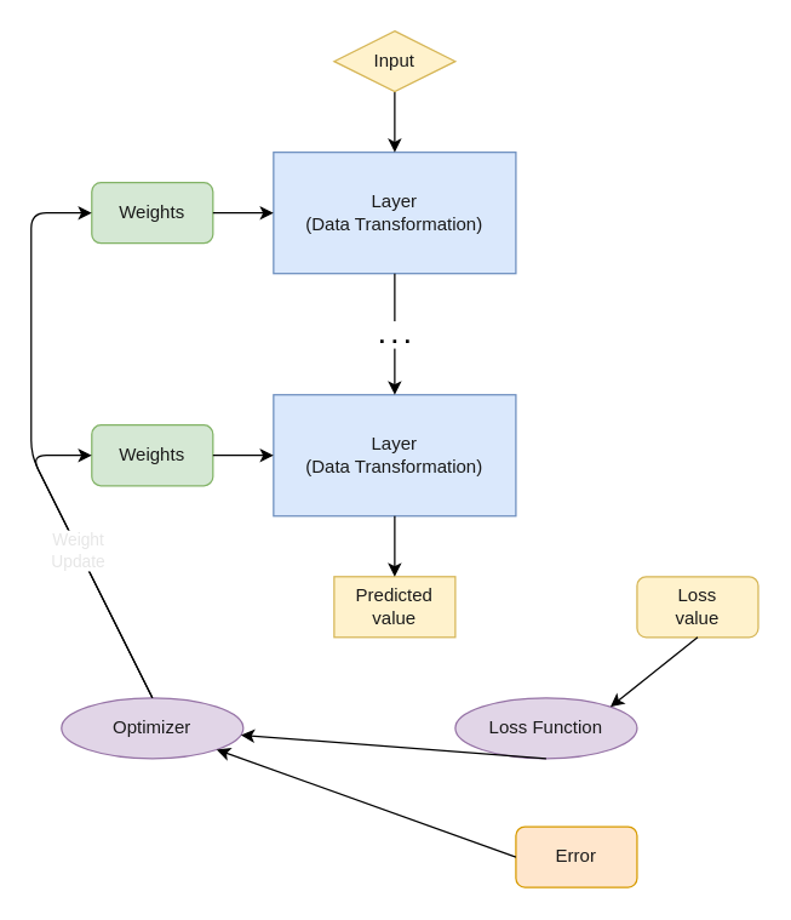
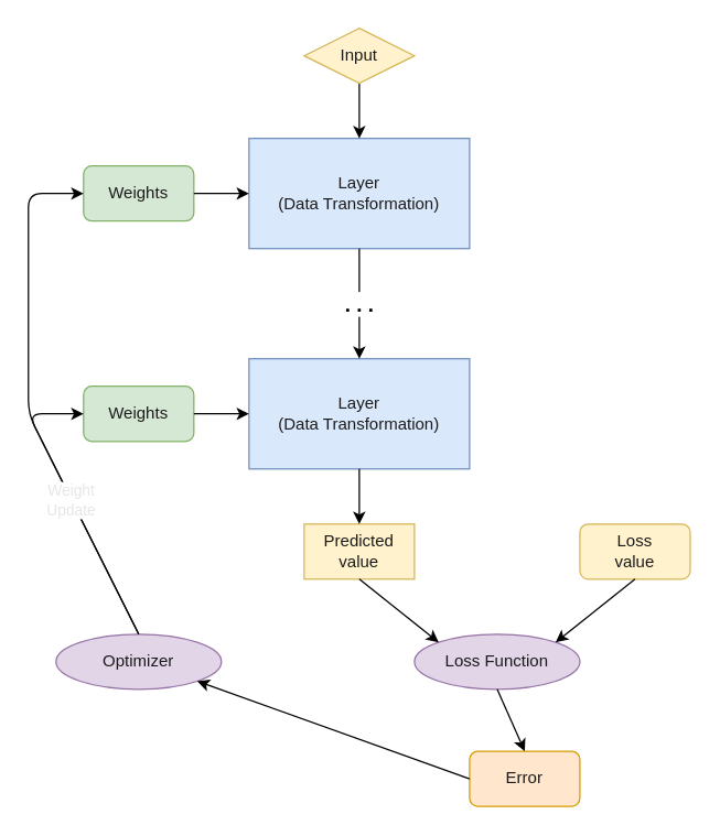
  <mxCell id="0" />
  <mxCell id="1" parent="0" />
  <mxCell id="2" value="Layer&lt;br&gt;(Data Transformation)" style="rounded=0;whiteSpace=wrap;html=1;fillColor=#dae8fc;strokeColor=#6c8ebf;fontColor=#1A1A1A;" vertex="1" parent="1"><mxGeometry x="180" y="100" width="160" height="80" as="geometry" /></mxCell>
  <mxCell id="3" value="" style="endArrow=classic;html=1;exitX=0.5;exitY=1;exitDx=0;exitDy=0;" edge="1" parent="1" source="10" target="2"><mxGeometry width="50" height="50" relative="1" as="geometry"><mxPoint x="239" y="60" as="sourcePoint" /><mxPoint x="340" y="50" as="targetPoint" /></mxGeometry></mxCell>
  <mxCell id="4" value="Layer&lt;br&gt;(Data Transformation)" style="rounded=0;whiteSpace=wrap;html=1;fillColor=#dae8fc;strokeColor=#6c8ebf;fontColor=#1A1A1A;" vertex="1" parent="1"><mxGeometry x="180" y="260" width="160" height="80" as="geometry" /></mxCell>
  <mxCell id="5" value="Weights" style="rounded=1;whiteSpace=wrap;html=1;fillColor=#d5e8d4;strokeColor=#82b366;fontColor=#1A1A1A;" vertex="1" parent="1"><mxGeometry x="60" y="120" width="80" height="40" as="geometry" /></mxCell>
  <mxCell id="6" value="&lt;b&gt;&lt;font style=&quot;font-size: 15px&quot;&gt;. . .&lt;/font&gt;&lt;/b&gt;" style="endArrow=classic;html=1;" edge="1" parent="1" source="2" target="4"><mxGeometry width="50" height="50" relative="1" as="geometry"><mxPoint x="249" y="70" as="sourcePoint" /><mxPoint x="249.5" y="110" as="targetPoint" /></mxGeometry></mxCell>
  <mxCell id="7" value="Weights" style="rounded=1;whiteSpace=wrap;html=1;fillColor=#d5e8d4;strokeColor=#82b366;fontColor=#1A1A1A;" vertex="1" parent="1"><mxGeometry x="60" y="280" width="80" height="40" as="geometry" /></mxCell>
  <mxCell id="8" value="" style="endArrow=classic;html=1;fontColor=#1A1A1A;exitX=1;exitY=0.5;exitDx=0;exitDy=0;entryX=0;entryY=0.5;entryDx=0;entryDy=0;" edge="1" parent="1" source="5" target="2"><mxGeometry width="50" height="50" relative="1" as="geometry"><mxPoint x="120" y="260" as="sourcePoint" /><mxPoint x="170" y="210" as="targetPoint" /></mxGeometry></mxCell>
  <mxCell id="9" value="" style="endArrow=classic;html=1;fontColor=#1A1A1A;exitX=1;exitY=0.5;exitDx=0;exitDy=0;entryX=0;entryY=0.5;entryDx=0;entryDy=0;" edge="1" parent="1" source="7" target="4"><mxGeometry width="50" height="50" relative="1" as="geometry"><mxPoint x="150" y="150" as="sourcePoint" /><mxPoint x="190" y="150" as="targetPoint" /></mxGeometry></mxCell>
  <mxCell id="10" value="Input" style="rhombus;whiteSpace=wrap;html=1;fillColor=#fff2cc;strokeColor=#d6b656;fontColor=#1A1A1A;" vertex="1" parent="1"><mxGeometry x="220" y="20" width="80" height="40" as="geometry" /></mxCell>
  <mxCell id="11" value="Predicted&lt;br&gt;value" style="whiteSpace=wrap;html=1;fillColor=#fff2cc;strokeColor=#d6b656;fontColor=#1A1A1A;rounded=0;" vertex="1" parent="1"><mxGeometry x="220" y="380" width="80" height="40" as="geometry" /></mxCell>
  <mxCell id="12" value="Loss&lt;br&gt;value" style="rounded=1;whiteSpace=wrap;html=1;fillColor=#fff2cc;strokeColor=#d6b656;fontColor=#1A1A1A;" vertex="1" parent="1"><mxGeometry x="420" y="380" width="80" height="40" as="geometry" /></mxCell>
  <mxCell id="13" value="" style="endArrow=classic;html=1;fontColor=#1A1A1A;exitX=0.5;exitY=1;exitDx=0;exitDy=0;entryX=0.5;entryY=0;entryDx=0;entryDy=0;" edge="1" parent="1" source="4" target="11"><mxGeometry width="50" height="50" relative="1" as="geometry"><mxPoint x="370" y="400" as="sourcePoint" /><mxPoint x="420" y="350" as="targetPoint" /></mxGeometry></mxCell>
  <mxCell id="14" value="Loss Function" style="ellipse;whiteSpace=wrap;html=1;fillColor=#e1d5e7;strokeColor=#9673a6;fontColor=#1A1A1A;" vertex="1" parent="1"><mxGeometry x="300" y="460" width="120" height="40" as="geometry" /></mxCell>
  <mxCell id="15" value="Optimizer" style="ellipse;whiteSpace=wrap;html=1;fillColor=#e1d5e7;strokeColor=#9673a6;fontColor=#1A1A1A;" vertex="1" parent="1"><mxGeometry x="40" y="460" width="120" height="40" as="geometry" /></mxCell>
+ <mxCell id="16" value="" style="endArrow=classic;html=1;fontColor=#1A1A1A;exitX=0.5;exitY=1;exitDx=0;exitDy=0;entryX=0;entryY=0;entryDx=0;entryDy=0;" edge="1" parent="1" source="11" target="14"><mxGeometry width="50" height="50" relative="1" as="geometry"><mxPoint x="370" y="400" as="sourcePoint" /><mxPoint x="420" y="350" as="targetPoint" /></mxGeometry></mxCell>
  <mxCell id="17" value="" style="endArrow=classic;html=1;fontColor=#1A1A1A;exitX=0.5;exitY=1;exitDx=0;exitDy=0;entryX=1;entryY=0;entryDx=0;entryDy=0;" edge="1" parent="1" source="12" target="14"><mxGeometry width="50" height="50" relative="1" as="geometry"><mxPoint x="250" y="430" as="sourcePoint" /><mxPoint x="307.574" y="475.858" as="targetPoint" /></mxGeometry></mxCell>
  <mxCell id="18" value="Error" style="rounded=1;whiteSpace=wrap;html=1;fillColor=#ffe6cc;strokeColor=#d79b00;fontColor=#1A1A1A;" vertex="1" parent="1"><mxGeometry x="340" y="545" width="80" height="40" as="geometry" /></mxCell>
- <mxCell id="19" value="" style="endArrow=classic;html=1;fontColor=#1A1A1A;exitX=0.5;exitY=1;exitDx=0;exitDy=0;" edge="1" parent="1" source="14" target="15"><mxGeometry width="50" height="50" relative="1" as="geometry"><mxPoint x="370" y="400" as="sourcePoint" /><mxPoint x="420" y="350" as="targetPoint" /></mxGeometry></mxCell>
+ <mxCell id="19" value="" style="endArrow=classic;html=1;fontColor=#1A1A1A;entryX=0.5;entryY=0;entryDx=0;entryDy=0;exitX=0.5;exitY=1;exitDx=0;exitDy=0;" edge="1" parent="1" source="14" target="18"><mxGeometry width="50" height="50" relative="1" as="geometry"><mxPoint x="370" y="400" as="sourcePoint" /><mxPoint x="420" y="350" as="targetPoint" /></mxGeometry></mxCell>
  <mxCell id="20" value="" style="endArrow=classic;html=1;fontColor=#1A1A1A;entryX=1;entryY=1;entryDx=0;entryDy=0;exitX=0;exitY=0.5;exitDx=0;exitDy=0;" edge="1" parent="1" source="18" target="15"><mxGeometry width="50" height="50" relative="1" as="geometry"><mxPoint x="370" y="400" as="sourcePoint" /><mxPoint x="420" y="350" as="targetPoint" /></mxGeometry></mxCell>
  <mxCell id="21" value="" style="endArrow=classic;html=1;fontColor=#1A1A1A;exitX=0.5;exitY=0;exitDx=0;exitDy=0;entryX=0;entryY=0.5;entryDx=0;entryDy=0;" edge="1" parent="1" source="15" target="5"><mxGeometry width="50" height="50" relative="1" as="geometry"><mxPoint x="370" y="400" as="sourcePoint" /><mxPoint x="420" y="350" as="targetPoint" /><Array as="points"><mxPoint x="20" y="300" /><mxPoint x="20" y="140" /></Array></mxGeometry></mxCell>
  <mxCell id="22" value="Weight&lt;br&gt;Update" style="endArrow=classic;html=1;fontColor=#E6E6E6;exitX=0.5;exitY=0;exitDx=0;exitDy=0;entryX=0;entryY=0.5;entryDx=0;entryDy=0;" edge="1" parent="1" source="15" target="7"><mxGeometry width="50" height="50" relative="1" as="geometry"><mxPoint x="370" y="400" as="sourcePoint" /><mxPoint x="420" y="350" as="targetPoint" /><Array as="points"><mxPoint x="20" y="300" /></Array></mxGeometry></mxCell>
